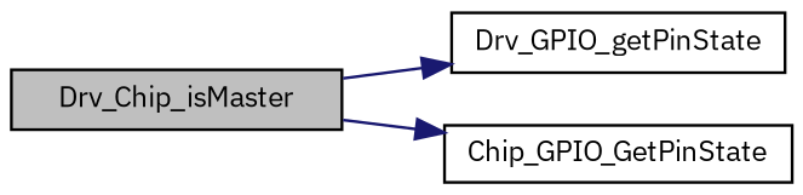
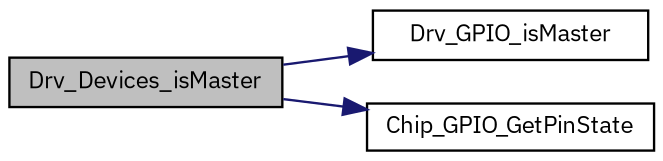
  digraph {
    fontname="IBM Plex Sans"
    rankdir=LR
    node [color=black fillcolor=white fontname="IBM Plex Sans" fontsize=10 shape=record style=filled]
    edge [color=midnightblue fontname="IBM Plex Sans" fontsize=10 labelfontname=FreeSans labelfontsize=10 style=solid]
-   n1 [fillcolor=grey75 fontcolor=black height=0.2 label=Drv_Chip_isMaster width=0.4]
-   n2 [height=0.2 label=Drv_GPIO_getPinState width=0.4]
+   n1 [fillcolor=grey75 fontcolor=black height=0.2 label=Drv_Devices_isMaster width=0.4]
+   n2 [height=0.2 label=Drv_GPIO_isMaster width=0.4]
    n3 [height=0.2 label=Chip_GPIO_GetPinState width=0.4]
    n1 -> n2
    n1 -> n3
  }
